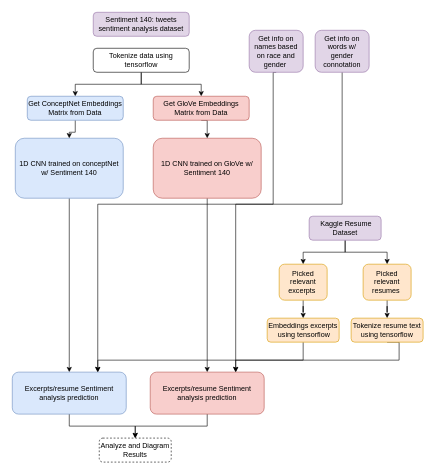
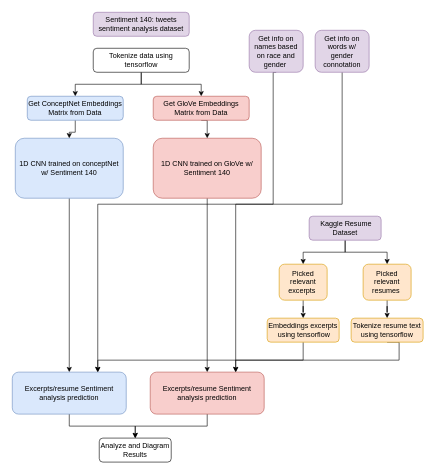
  <mxCell id="0" />
  <mxCell id="1" parent="0" />
  <mxCell id="2" value="Sentiment 140: tweets sentiment analysis dataset" style="rounded=1;whiteSpace=wrap;html=1;fontSize=12;glass=0;strokeWidth=1;shadow=0;fillColor=#e1d5e7;strokeColor=#9673a6;" parent="1" vertex="1"><mxGeometry x="155" y="20" width="160" height="40" as="geometry" /></mxCell>
  <mxCell id="3" style="edgeStyle=orthogonalEdgeStyle;rounded=0;orthogonalLoop=1;jettySize=auto;html=1;exitX=0.5;exitY=1;exitDx=0;exitDy=0;" parent="1" source="5" target="14" edge="1"><mxGeometry relative="1" as="geometry"><Array as="points"><mxPoint x="235" y="140" /><mxPoint x="335" y="140" /></Array></mxGeometry></mxCell>
  <mxCell id="4" style="edgeStyle=orthogonalEdgeStyle;rounded=0;orthogonalLoop=1;jettySize=auto;html=1;" parent="1" source="5" target="16" edge="1"><mxGeometry relative="1" as="geometry" /></mxCell>
  <mxCell id="5" value="Tokenize data using tensorflow" style="rounded=1;whiteSpace=wrap;html=1;fontSize=12;glass=0;strokeWidth=1;shadow=0;" parent="1" vertex="1"><mxGeometry x="155" y="80" width="160" height="40" as="geometry" /></mxCell>
- <mxCell id="6" value="Analyze and Diagram Results" style="rounded=1;whiteSpace=wrap;html=1;fontSize=12;glass=0;strokeWidth=1;shadow=0;dashed=1;" parent="1" vertex="1"><mxGeometry x="165" y="730" width="120" height="40" as="geometry" /></mxCell>
+ <mxCell id="6" value="Analyze and Diagram Results" style="rounded=1;whiteSpace=wrap;html=1;fontSize=12;glass=0;strokeWidth=1;shadow=0;" parent="1" vertex="1"><mxGeometry x="165" y="730" width="120" height="40" as="geometry" /></mxCell>
  <mxCell id="7" style="edgeStyle=orthogonalEdgeStyle;rounded=0;orthogonalLoop=1;jettySize=auto;html=1;exitX=0.5;exitY=1;exitDx=0;exitDy=0;entryX=0.75;entryY=0;entryDx=0;entryDy=0;" edge="1" parent="1" source="8" target="20"><mxGeometry relative="1" as="geometry"><Array as="points"><mxPoint x="455" y="340" /><mxPoint x="163" y="340" /></Array></mxGeometry></mxCell>
  <mxCell id="8" value="Get info on names based on race and gender&amp;nbsp;" style="rounded=1;whiteSpace=wrap;html=1;fontSize=12;glass=0;strokeWidth=1;shadow=0;fillColor=#e1d5e7;strokeColor=#9673a6;" parent="1" vertex="1"><mxGeometry x="415" y="50" width="90" height="70" as="geometry" /></mxCell>
  <mxCell id="9" style="edgeStyle=orthogonalEdgeStyle;rounded=0;orthogonalLoop=1;jettySize=auto;html=1;exitX=0.5;exitY=1;exitDx=0;exitDy=0;entryX=0.5;entryY=0;entryDx=0;entryDy=0;" parent="1" source="10" target="20" edge="1"><mxGeometry relative="1" as="geometry" /></mxCell>
  <mxCell id="10" value="1D CNN trained on conceptNet w/ Sentiment 140" style="rounded=1;whiteSpace=wrap;html=1;fillColor=#dae8fc;strokeColor=#6c8ebf;" parent="1" vertex="1"><mxGeometry x="25" y="230" width="180" height="100" as="geometry" /></mxCell>
  <mxCell id="11" style="edgeStyle=orthogonalEdgeStyle;rounded=0;orthogonalLoop=1;jettySize=auto;html=1;exitX=0.5;exitY=1;exitDx=0;exitDy=0;" parent="1" source="12" target="22" edge="1"><mxGeometry relative="1" as="geometry" /></mxCell>
  <mxCell id="12" value="1D CNN trained on GloVe w/ Sentiment 140" style="rounded=1;whiteSpace=wrap;html=1;fillColor=#f8cecc;strokeColor=#b85450;" parent="1" vertex="1"><mxGeometry x="255" y="230" width="180" height="100" as="geometry" /></mxCell>
  <mxCell id="13" style="edgeStyle=orthogonalEdgeStyle;rounded=0;orthogonalLoop=1;jettySize=auto;html=1;exitX=0.5;exitY=1;exitDx=0;exitDy=0;entryX=0.5;entryY=0;entryDx=0;entryDy=0;" parent="1" source="14" target="12" edge="1"><mxGeometry relative="1" as="geometry" /></mxCell>
  <mxCell id="14" value="Get GloVe Embeddings Matrix from Data" style="rounded=1;whiteSpace=wrap;html=1;fontSize=12;glass=0;strokeWidth=1;shadow=0;fillColor=#f8cecc;strokeColor=#b85450;" parent="1" vertex="1"><mxGeometry x="255" y="160" width="160" height="40" as="geometry" /></mxCell>
  <mxCell id="15" style="edgeStyle=orthogonalEdgeStyle;rounded=0;orthogonalLoop=1;jettySize=auto;html=1;" parent="1" source="16" target="10" edge="1"><mxGeometry relative="1" as="geometry" /></mxCell>
  <mxCell id="16" value="Get ConceptNet Embeddings Matrix from Data" style="rounded=1;whiteSpace=wrap;html=1;fontSize=12;glass=0;strokeWidth=1;shadow=0;strokeColor=#6c8ebf;fillColor=#dae8fc;" parent="1" vertex="1"><mxGeometry x="45" y="160" width="160" height="40" as="geometry" /></mxCell>
  <mxCell id="17" style="edgeStyle=orthogonalEdgeStyle;rounded=0;orthogonalLoop=1;jettySize=auto;html=1;entryX=0.75;entryY=0;entryDx=0;entryDy=0;" edge="1" parent="1" source="18" target="22"><mxGeometry relative="1" as="geometry"><Array as="points"><mxPoint x="570" y="340" /><mxPoint x="393" y="340" /></Array></mxGeometry></mxCell>
  <mxCell id="18" value="Get info on words w/ gender connotation" style="rounded=1;whiteSpace=wrap;html=1;fontSize=12;glass=0;strokeWidth=1;shadow=0;fillColor=#e1d5e7;strokeColor=#9673a6;" parent="1" vertex="1"><mxGeometry x="525" y="50" width="90" height="70" as="geometry" /></mxCell>
  <mxCell id="19" style="edgeStyle=orthogonalEdgeStyle;rounded=0;orthogonalLoop=1;jettySize=auto;html=1;" parent="1" source="20" target="6" edge="1"><mxGeometry relative="1" as="geometry"><Array as="points"><mxPoint x="115" y="710" /><mxPoint x="225" y="710" /></Array></mxGeometry></mxCell>
  <mxCell id="20" value="Excerpts/resume Sentiment analysis prediction" style="rounded=1;whiteSpace=wrap;html=1;fontSize=12;glass=0;strokeWidth=1;shadow=0;fillColor=#dae8fc;strokeColor=#6c8ebf;" parent="1" vertex="1"><mxGeometry x="20" y="620" width="190" height="70" as="geometry" /></mxCell>
  <mxCell id="21" style="edgeStyle=orthogonalEdgeStyle;rounded=0;orthogonalLoop=1;jettySize=auto;html=1;" parent="1" source="22" target="6" edge="1"><mxGeometry relative="1" as="geometry"><Array as="points"><mxPoint x="345" y="710" /><mxPoint x="225" y="710" /></Array></mxGeometry></mxCell>
  <mxCell id="22" value="Excerpts/resume Sentiment analysis prediction" style="rounded=1;whiteSpace=wrap;html=1;fontSize=12;glass=0;strokeWidth=1;shadow=0;fillColor=#f8cecc;strokeColor=#b85450;" parent="1" vertex="1"><mxGeometry x="250" y="620" width="190" height="70" as="geometry" /></mxCell>
  <mxCell id="23" style="edgeStyle=orthogonalEdgeStyle;rounded=0;orthogonalLoop=1;jettySize=auto;html=1;" parent="1" source="25" target="27" edge="1"><mxGeometry relative="1" as="geometry" /></mxCell>
  <mxCell id="24" style="edgeStyle=orthogonalEdgeStyle;rounded=0;orthogonalLoop=1;jettySize=auto;html=1;entryX=0.5;entryY=0;entryDx=0;entryDy=0;" parent="1" source="25" target="29" edge="1"><mxGeometry relative="1" as="geometry" /></mxCell>
  <mxCell id="25" value="&amp;nbsp;Kaggle Resume Dataset" style="rounded=1;whiteSpace=wrap;html=1;fontSize=12;glass=0;strokeWidth=1;shadow=0;fillColor=#e1d5e7;strokeColor=#9673a6;" parent="1" vertex="1"><mxGeometry x="515" y="360" width="120" height="40" as="geometry" /></mxCell>
  <mxCell id="26" style="edgeStyle=orthogonalEdgeStyle;rounded=0;orthogonalLoop=1;jettySize=auto;html=1;entryX=0.5;entryY=0;entryDx=0;entryDy=0;" parent="1" source="27" target="31" edge="1"><mxGeometry relative="1" as="geometry" /></mxCell>
  <mxCell id="27" value="Picked relevant excerpts&amp;nbsp;" style="rounded=1;whiteSpace=wrap;html=1;fontSize=12;glass=0;strokeWidth=1;shadow=0;fillColor=#ffe6cc;strokeColor=#d79b00;" parent="1" vertex="1"><mxGeometry x="465" y="440" width="80" height="60" as="geometry" /></mxCell>
  <mxCell id="28" style="edgeStyle=orthogonalEdgeStyle;rounded=0;orthogonalLoop=1;jettySize=auto;html=1;" parent="1" source="29" target="33" edge="1"><mxGeometry relative="1" as="geometry" /></mxCell>
  <mxCell id="29" value="Picked relevant resumes&amp;nbsp;" style="rounded=1;whiteSpace=wrap;html=1;fontSize=12;glass=0;strokeWidth=1;shadow=0;fillColor=#ffe6cc;strokeColor=#d79b00;" parent="1" vertex="1"><mxGeometry x="605" y="440" width="80" height="60" as="geometry" /></mxCell>
  <mxCell id="30" style="edgeStyle=orthogonalEdgeStyle;rounded=0;orthogonalLoop=1;jettySize=auto;html=1;entryX=0.75;entryY=0;entryDx=0;entryDy=0;" edge="1" parent="1" source="31" target="22"><mxGeometry relative="1" as="geometry"><Array as="points"><mxPoint x="505" y="600" /><mxPoint x="393" y="600" /></Array></mxGeometry></mxCell>
  <mxCell id="31" value="Embeddings excerpts&lt;div&gt;&amp;nbsp;using tensorflow&lt;/div&gt;" style="rounded=1;whiteSpace=wrap;html=1;fontSize=12;glass=0;strokeWidth=1;shadow=0;fillColor=#ffe6cc;strokeColor=#d79b00;" parent="1" vertex="1"><mxGeometry x="445" y="530" width="120" height="40" as="geometry" /></mxCell>
  <mxCell id="32" style="edgeStyle=orthogonalEdgeStyle;rounded=0;orthogonalLoop=1;jettySize=auto;html=1;exitX=0.5;exitY=1;exitDx=0;exitDy=0;entryX=0.75;entryY=0;entryDx=0;entryDy=0;" edge="1" parent="1" source="33" target="20"><mxGeometry relative="1" as="geometry"><Array as="points"><mxPoint x="665" y="600" /><mxPoint x="163" y="600" /></Array></mxGeometry></mxCell>
  <mxCell id="33" value="Tokenize resume text using tensorflow" style="rounded=1;whiteSpace=wrap;html=1;fontSize=12;glass=0;strokeWidth=1;shadow=0;fillColor=#ffe6cc;strokeColor=#d79b00;" parent="1" vertex="1"><mxGeometry x="585" y="530" width="120" height="40" as="geometry" /></mxCell>
